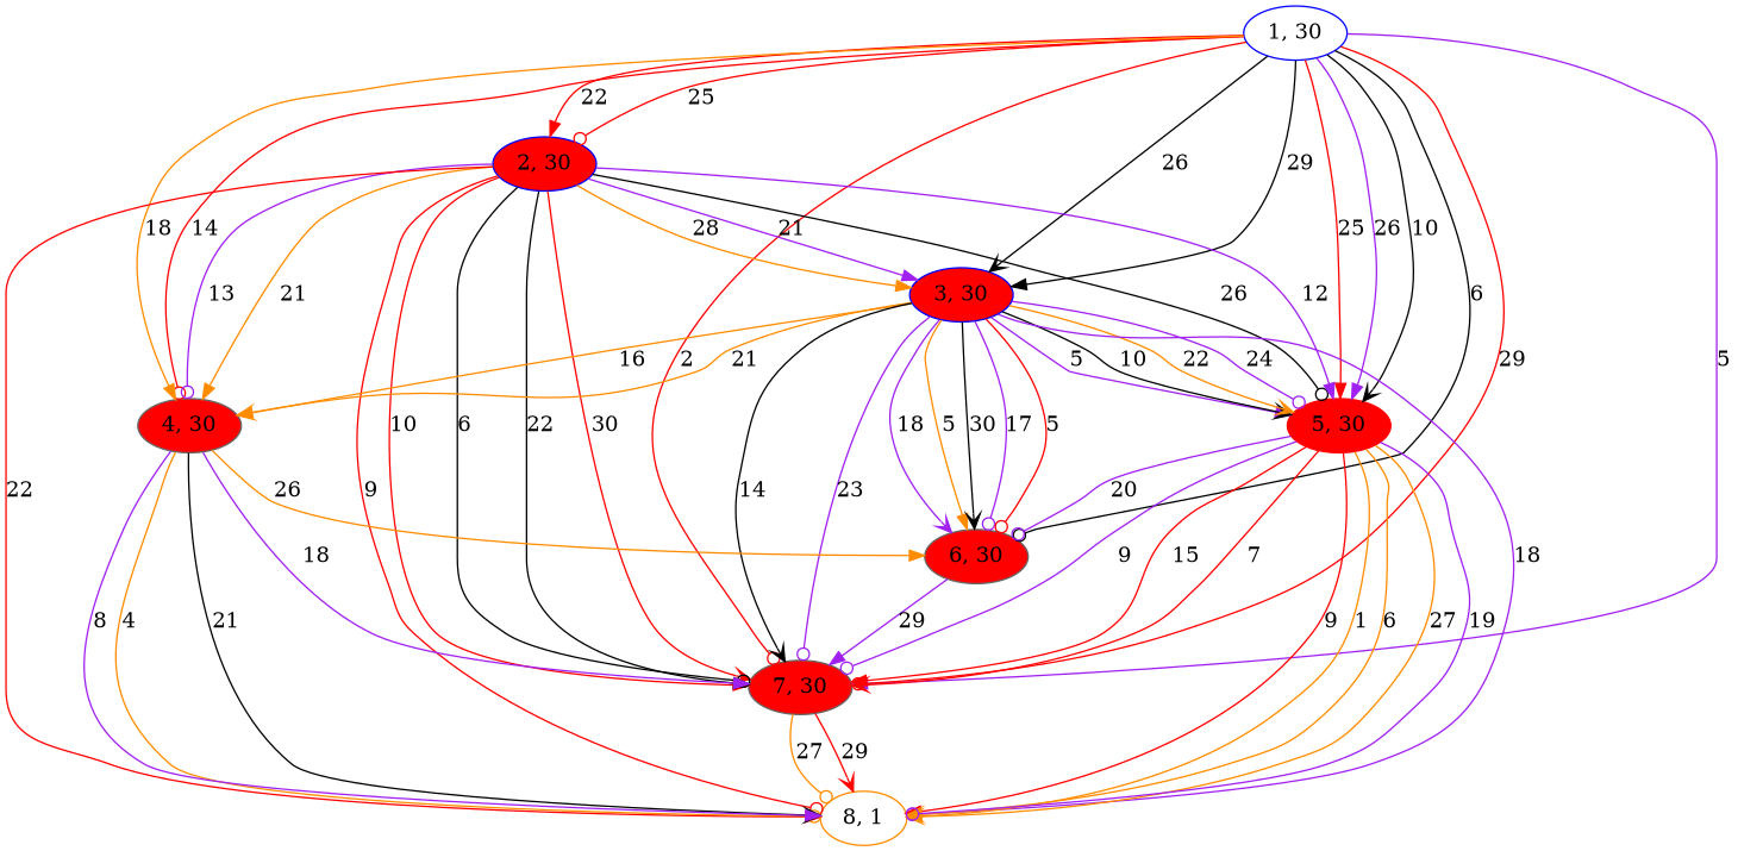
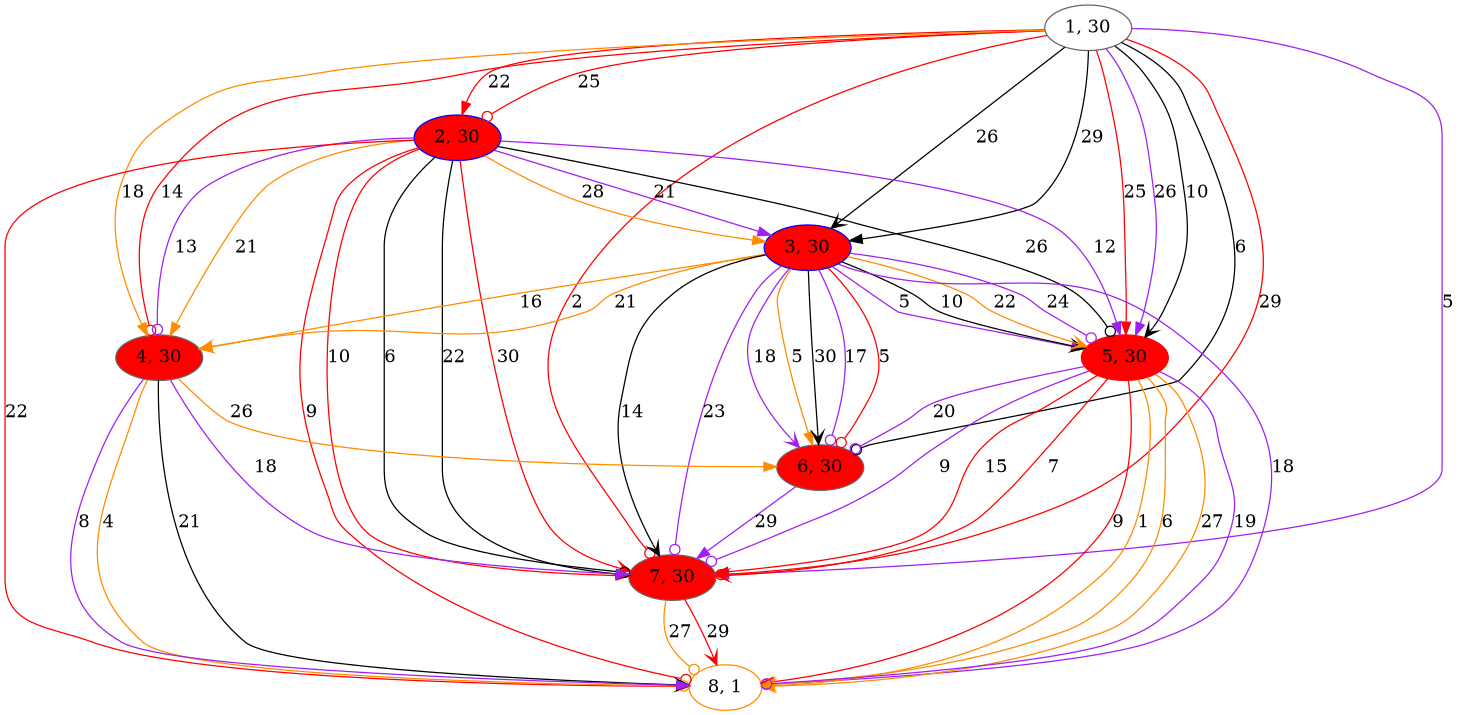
  digraph {
    node [color=blue fillcolor=red style=filled]
    edge [color=purple arrowhead=normal]
-   n1 [label="1, 30" fillcolor="" style=""]
+   n1 [label="1, 30" color=gray40 fillcolor="" style=""]
    n2 [label="2, 30"]
    n3 [label="3, 30"]
    n4 [label="4, 30" color=gray40]
    n5 [label="5, 30" color=red]
    n6 [label="6, 30" color=gray40]
    n7 [label="7, 30" color=gray40]
    n8 [label="8, 1" color=darkorange fillcolor="" style=""]
    n1 -> n2 [label=22 color=red]
    n1 -> n2 [label=25 color=red arrowhead=odot]
    n1 -> n3 [label=29 color=black]
    n1 -> n3 [label=26 color=black arrowhead=vee]
    n1 -> n4 [label=14 color=red arrowhead=odot]
    n1 -> n4 [label=18 color=darkorange]
    n1 -> n5 [label=25 color=red]
    n1 -> n5 [label=26]
    n1 -> n5 [label=10 color=black arrowhead=vee]
    n1 -> n6 [label=6 color=black arrowhead=odot]
    n1 -> n7 [label=5]
    n1 -> n7 [label=2 color=red arrowhead=odot]
    n1 -> n7 [label=29 color=red arrowhead=odot]
    n2 -> n3 [label=21]
    n2 -> n3 [label=28 color=darkorange]
    n2 -> n4 [label=13 arrowhead=odot]
    n2 -> n4 [label=21 color=darkorange]
    n2 -> n5 [label=26 color=black arrowhead=odot]
    n2 -> n5 [label=12]
    n2 -> n7 [label=30 color=red arrowhead=vee]
    n2 -> n7 [label=10 color=red]
    n2 -> n7 [label=6 color=black arrowhead=odot]
    n2 -> n7 [label=22 color=black]
    n2 -> n8 [label=9 color=red arrowhead=odot]
    n2 -> n8 [label=22 color=red]
    n3 -> n4 [label=21 color=darkorange]
    n3 -> n4 [label=16 color=darkorange arrowhead=vee]
    n3 -> n5 [label=5]
    n3 -> n5 [label=10 color=black arrowhead=vee]
    n3 -> n5 [label=22 color=darkorange arrowhead=vee]
    n3 -> n5 [label=24 arrowhead=odot]
    n3 -> n6 [label=5 color=darkorange]
    n3 -> n6 [label=30 color=black arrowhead=vee]
    n3 -> n6 [label=17 arrowhead=odot]
    n3 -> n6 [label=18 arrowhead=vee]
    n3 -> n6 [label=5 color=red arrowhead=odot]
    n3 -> n7 [label=14 color=black arrowhead=vee]
    n3 -> n7 [label=23 arrowhead=odot]
    n3 -> n8 [label=18 arrowhead=odot]
    n4 -> n6 [label=26 color=darkorange]
    n4 -> n7 [label=18]
    n4 -> n8 [label=4 color=darkorange arrowhead=odot]
    n4 -> n8 [label=21 color=black arrowhead=vee]
    n4 -> n8 [label=8]
    n5 -> n6 [label=20 arrowhead=odot]
    n5 -> n7 [label=15 color=red]
    n5 -> n7 [label=7 color=red arrowhead=vee]
    n5 -> n7 [label=9 arrowhead=odot]
    n5 -> n8 [label=9 color=red]
    n5 -> n8 [label=1 color=darkorange]
    n5 -> n8 [label=6 color=darkorange arrowhead=vee]
    n5 -> n8 [label=27 color=darkorange arrowhead=vee]
    n5 -> n8 [label=19 arrowhead=odot]
    n6 -> n7 [label=29]
    n7 -> n8 [label=29 color=red arrowhead=vee]
    n7 -> n8 [label=27 color=darkorange arrowhead=odot]
  }
